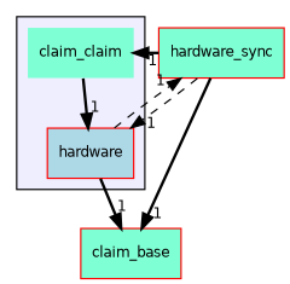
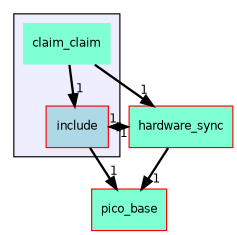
  digraph {
    compound=true
    node [fillcolor=aquamarine fontname=Helvetica fontsize=10 shape=box style=filled color=red]
    edge [headlabel=1 labeldistance=1.5 labelfontname=Helvetica labelfontsize=10 style=bold]
    n1 [label=claim_claim shape=plaintext color=""]
-   n2 [fillcolor=lightblue label=hardware]
-   n3 [label=claim_base]
+   n2 [fillcolor=lightblue label=include]
+   n3 [label=pico_base]
    n4 [label=hardware_sync]
    subgraph cluster_1 {
      bgcolor="#eeeeff"
      pencolor=black
      n1
      n2
    }
    n1 -> n2
    n2 -> n3
    n2 -> n4 [style=dashed]
-   n4 -> n1
+   n1 -> n4
    n4 -> n2 [style=dashed]
    n4 -> n3
  }
